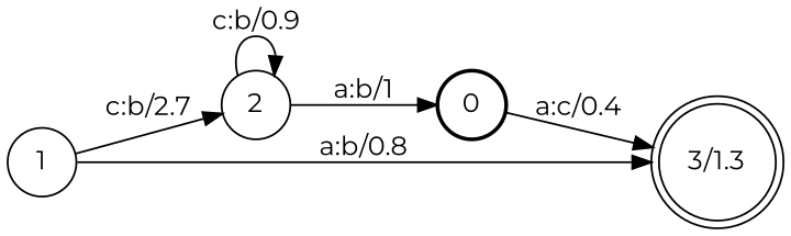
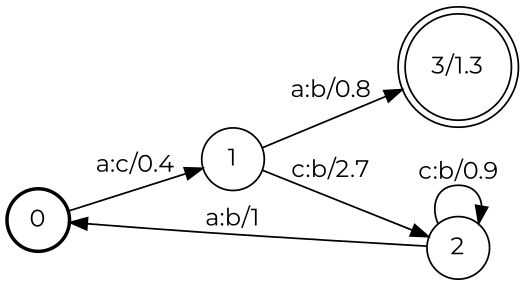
  digraph {
    fontname=Montserrat
    nodesep=0.25
    rankdir=LR
    ranksep=0.4
    node [fontname=Montserrat fontsize=14 shape=circle style=solid]
    edge [fontname=Montserrat fontsize=14]
    n1 [label=0 style=bold]
    n2 [label=1]
    n3 [label=2]
    n4 [label="3/1.3" shape=doublecircle]
-   n1 -> n4 [label="a:c/0.4"]
+   n1 -> n2 [label="a:c/0.4"]
    n2 -> n3 [label="c:b/2.7"]
    n2 -> n4 [label="a:b/0.8"]
    n3 -> n1 [label="a:b/1"]
    n3 -> n3 [label="c:b/0.9"]
  }
